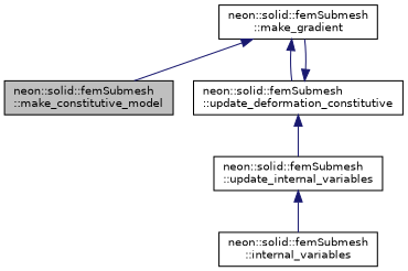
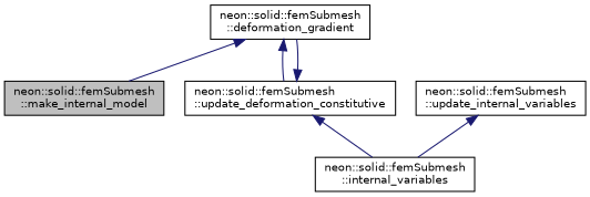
  digraph {
    rankdir=TB
    node [color=black fillcolor=white fontname=Helvetica fontsize=10 shape=record style=filled]
    edge [color=midnightblue dir=back fontname=Helvetica fontsize=10 labelfontname=Helvetica labelfontsize=10 style=solid]
-   n1 [fillcolor=grey75 fontcolor=black height=0.2 label="neon::solid::femSubmesh\l::make_constitutive_model" width=0.4]
-   n2 [height=0.2 label="neon::solid::femSubmesh\l::make_gradient" width=0.4]
+   n1 [fillcolor=grey75 fontcolor=black height=0.2 label="neon::solid::femSubmesh\l::make_internal_model" width=0.4]
+   n2 [height=0.2 label="neon::solid::femSubmesh\l::deformation_gradient" width=0.4]
    n3 [height=0.2 label="neon::solid::femSubmesh\l::update_deformation_constitutive" width=0.4]
    n4 [height=0.2 label="neon::solid::femSubmesh\l::update_internal_variables" width=0.4]
    n5 [height=0.2 label="neon::solid::femSubmesh\l::internal_variables" width=0.4]
    n2 -> n1
    n2 -> n3
    n3 -> n2
-   n3 -> n4
+   n3 -> n5
    n4 -> n5
  }
